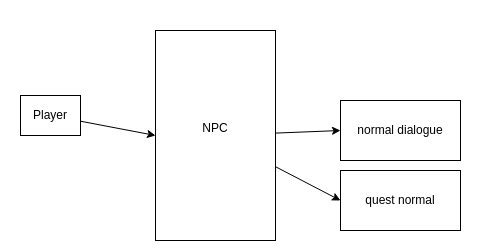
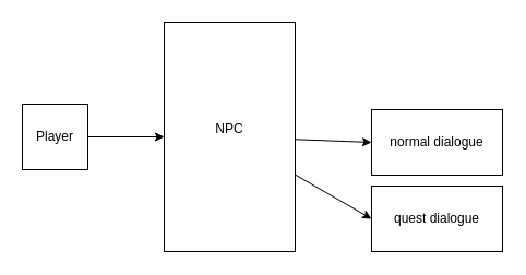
  <mxCell id="0" />
  <mxCell id="1" parent="0" />
  <mxCell id="2" style="edgeStyle=none;html=1;entryX=0;entryY=0.5;entryDx=0;entryDy=0;" edge="1" parent="1" source="3" target="6"><mxGeometry relative="1" as="geometry" /></mxCell>
- <mxCell id="3" value="Player" style="whiteSpace=wrap;html=1;" vertex="1" parent="1"><mxGeometry x="20" y="95" width="60" height="40" as="geometry" /></mxCell>
+ <mxCell id="3" value="Player" style="whiteSpace=wrap;html=1;" vertex="1" parent="1"><mxGeometry x="20" y="95" width="60" height="60" as="geometry" /></mxCell>
  <mxCell id="4" style="edgeStyle=none;html=1;entryX=0;entryY=0.5;entryDx=0;entryDy=0;" edge="1" parent="1" source="6" target="7"><mxGeometry relative="1" as="geometry" /></mxCell>
  <mxCell id="5" style="edgeStyle=none;html=1;entryX=0;entryY=0.5;entryDx=0;entryDy=0;" edge="1" parent="1" source="6" target="8"><mxGeometry relative="1" as="geometry" /></mxCell>
- <mxCell id="6" value="NPC&lt;div&gt;&lt;br&gt;&lt;/div&gt;" style="whiteSpace=wrap;html=1;" vertex="1" parent="1"><mxGeometry x="155" y="30" width="120" height="210" as="geometry" /></mxCell>
+ <mxCell id="6" value="NPC&lt;div&gt;&lt;br&gt;&lt;/div&gt;" style="whiteSpace=wrap;html=1;" vertex="1" parent="1"><mxGeometry x="150" y="20" width="120" height="210" as="geometry" /></mxCell>
  <mxCell id="7" value="normal dialogue" style="whiteSpace=wrap;html=1;" vertex="1" parent="1"><mxGeometry x="340" y="100" width="120" height="60" as="geometry" /></mxCell>
- <mxCell id="8" value="quest normal" style="whiteSpace=wrap;html=1;" vertex="1" parent="1"><mxGeometry x="340" y="170" width="120" height="60" as="geometry" /></mxCell>
+ <mxCell id="8" value="quest dialogue" style="whiteSpace=wrap;html=1;" vertex="1" parent="1"><mxGeometry x="340" y="170" width="120" height="60" as="geometry" /></mxCell>
